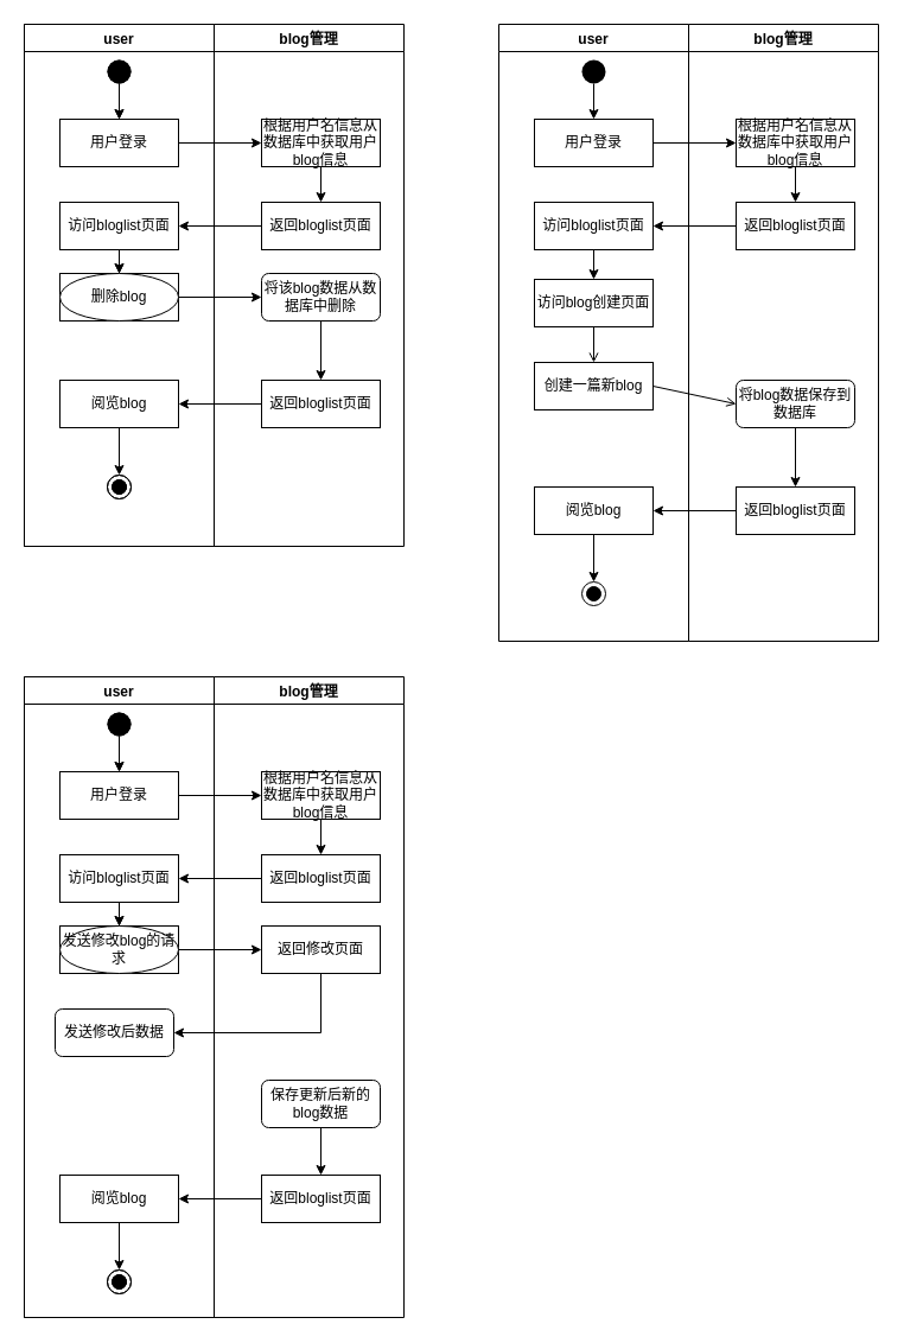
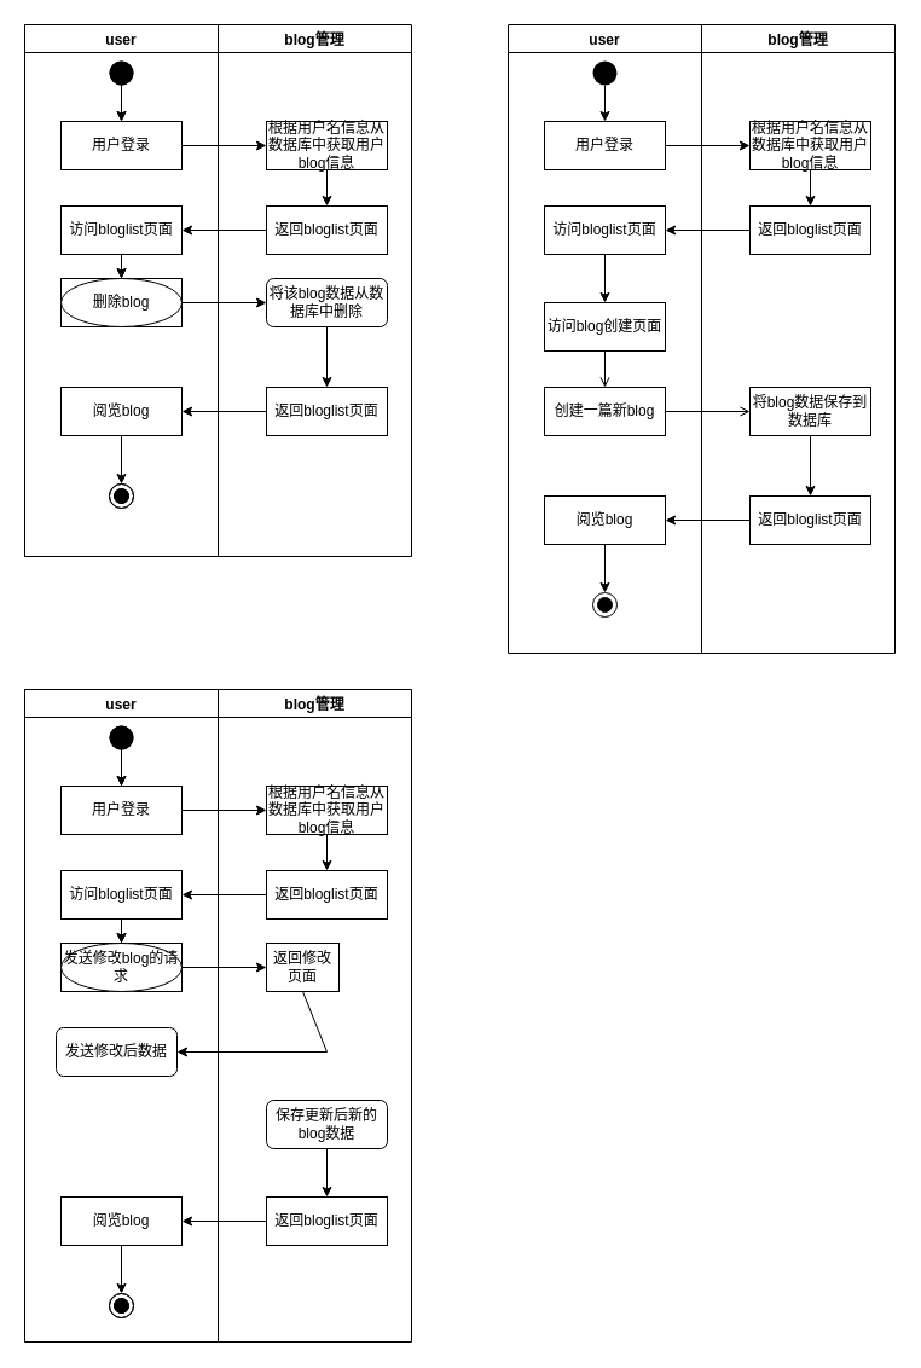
  <mxCell id="0" />
  <mxCell id="1" parent="0" />
  <mxCell id="2" value="user" style="swimlane;startSize=23;" parent="1" vertex="1"><mxGeometry x="420" y="20" width="160" height="520" as="geometry" /></mxCell>
  <mxCell id="3" style="edgeStyle=orthogonalEdgeStyle;rounded=0;orthogonalLoop=1;jettySize=auto;html=1;endArrow=open;" parent="2" source="4" target="7" edge="1"><mxGeometry relative="1" as="geometry" /></mxCell>
- <mxCell id="4" value="访问blog创建页面" style="rounded=0;whiteSpace=wrap;html=1;" parent="2" vertex="1"><mxGeometry x="30" y="215" width="100" height="40" as="geometry" /></mxCell>
+ <mxCell id="4" value="访问blog创建页面" style="rounded=0;whiteSpace=wrap;html=1;" parent="2" vertex="1"><mxGeometry x="30" y="230" width="100" height="40" as="geometry" /></mxCell>
  <mxCell id="5" value="" style="ellipse;fillColor=#000000;strokeColor=none;" parent="2" vertex="1"><mxGeometry x="70" y="30" width="20" height="20" as="geometry" /></mxCell>
  <mxCell id="6" value="" style="endArrow=classic;html=1;rounded=0;exitX=0.5;exitY=1;exitDx=0;exitDy=0;" parent="2" source="5" edge="1"><mxGeometry width="50" height="50" relative="1" as="geometry"><mxPoint x="240" y="50" as="sourcePoint" /><mxPoint x="80" y="80" as="targetPoint" /></mxGeometry></mxCell>
- <mxCell id="7" value="创建一篇新blog" style="rounded=0;whiteSpace=wrap;html=1;" parent="2" vertex="1"><mxGeometry x="30" y="285" width="100" height="40" as="geometry" /></mxCell>
+ <mxCell id="7" value="创建一篇新blog" style="rounded=0;whiteSpace=wrap;html=1;" parent="2" vertex="1"><mxGeometry x="30" y="300" width="100" height="40" as="geometry" /></mxCell>
  <mxCell id="8" value="阅览blog" style="rounded=0;whiteSpace=wrap;html=1;" parent="2" vertex="1"><mxGeometry x="30" y="390" width="100" height="40" as="geometry" /></mxCell>
  <mxCell id="9" value="" style="ellipse;html=1;shape=endState;fillColor=#000000;strokeColor=#000000;rounded=0;shadow=0;glass=0;sketch=0;" parent="2" vertex="1"><mxGeometry x="70" y="470" width="20" height="20" as="geometry" /></mxCell>
  <mxCell id="10" value="用户登录" style="rounded=0;whiteSpace=wrap;html=1;" parent="2" vertex="1"><mxGeometry x="30" y="80" width="100" height="40" as="geometry" /></mxCell>
  <mxCell id="11" value="访问bloglist页面" style="rounded=0;whiteSpace=wrap;html=1;" parent="2" vertex="1"><mxGeometry x="30" y="150" width="100" height="40" as="geometry" /></mxCell>
  <mxCell id="12" value="" style="endArrow=classic;html=1;rounded=0;fontSize=17;exitX=0.5;exitY=1;exitDx=0;exitDy=0;" parent="2" source="11" target="4" edge="1"><mxGeometry width="50" height="50" relative="1" as="geometry"><mxPoint x="10" y="290" as="sourcePoint" /><mxPoint x="60" y="240" as="targetPoint" /></mxGeometry></mxCell>
  <mxCell id="13" value="" style="endArrow=classic;html=1;rounded=0;fontSize=17;exitX=0.5;exitY=1;exitDx=0;exitDy=0;entryX=0.5;entryY=0;entryDx=0;entryDy=0;" parent="2" source="8" target="9" edge="1"><mxGeometry width="50" height="50" relative="1" as="geometry"><mxPoint x="10" y="300" as="sourcePoint" /><mxPoint x="60" y="250" as="targetPoint" /></mxGeometry></mxCell>
  <mxCell id="14" value="blog管理" style="swimlane;startSize=23;gradientColor=none;rounded=0;" parent="1" vertex="1"><mxGeometry x="580" y="20" width="160" height="520" as="geometry" /></mxCell>
- <mxCell id="15" value="将blog数据保存到数据库" style="whiteSpace=wrap;html=1;rounded=1;" parent="14" vertex="1"><mxGeometry x="40" y="300" width="100" height="40" as="geometry" /></mxCell>
+ <mxCell id="15" value="将blog数据保存到数据库" style="rounded=0;whiteSpace=wrap;html=1;" parent="14" vertex="1"><mxGeometry x="40" y="300" width="100" height="40" as="geometry" /></mxCell>
  <mxCell id="16" value="返回bloglist页面" style="rounded=0;whiteSpace=wrap;html=1;" parent="14" vertex="1"><mxGeometry x="40" y="390" width="100" height="40" as="geometry" /></mxCell>
  <mxCell id="17" value="" style="endArrow=classic;html=1;rounded=0;entryX=0.5;entryY=0;entryDx=0;entryDy=0;exitX=0.5;exitY=1;exitDx=0;exitDy=0;" parent="14" source="15" target="16" edge="1"><mxGeometry width="50" height="50" relative="1" as="geometry"><mxPoint x="80" y="460" as="sourcePoint" /><mxPoint x="-30" y="390" as="targetPoint" /></mxGeometry></mxCell>
  <mxCell id="18" value="根据用户名信息从数据库中获取用户blog信息" style="rounded=0;whiteSpace=wrap;html=1;" parent="14" vertex="1"><mxGeometry x="40" y="80" width="100" height="40" as="geometry" /></mxCell>
  <mxCell id="19" value="返回bloglist页面" style="rounded=0;whiteSpace=wrap;html=1;" parent="14" vertex="1"><mxGeometry x="40" y="150" width="100" height="40" as="geometry" /></mxCell>
  <mxCell id="20" value="" style="endArrow=classic;html=1;rounded=0;fontSize=17;exitX=0.5;exitY=1;exitDx=0;exitDy=0;entryX=0.5;entryY=0;entryDx=0;entryDy=0;" parent="14" source="18" target="19" edge="1"><mxGeometry width="50" height="50" relative="1" as="geometry"><mxPoint x="-150" y="300" as="sourcePoint" /><mxPoint x="-100" y="250" as="targetPoint" /></mxGeometry></mxCell>
  <mxCell id="21" value="" style="endArrow=open;html=1;rounded=0;exitX=1;exitY=0.5;exitDx=0;exitDy=0;entryX=0;entryY=0.5;entryDx=0;entryDy=0;" parent="1" source="7" target="15" edge="1"><mxGeometry width="50" height="50" relative="1" as="geometry"><mxPoint x="420" y="270" as="sourcePoint" /><mxPoint x="620" y="180" as="targetPoint" /></mxGeometry></mxCell>
  <mxCell id="22" value="" style="endArrow=classic;html=1;rounded=0;exitX=0;exitY=0.5;exitDx=0;exitDy=0;entryX=1;entryY=0.5;entryDx=0;entryDy=0;" parent="1" source="16" target="8" edge="1"><mxGeometry width="50" height="50" relative="1" as="geometry"><mxPoint x="500" y="290" as="sourcePoint" /><mxPoint x="560" y="270" as="targetPoint" /></mxGeometry></mxCell>
  <mxCell id="23" value="user" style="swimlane;startSize=23;" parent="1" vertex="1"><mxGeometry x="20" y="20" width="160" height="440" as="geometry" /></mxCell>
  <mxCell id="24" style="edgeStyle=orthogonalEdgeStyle;rounded=0;orthogonalLoop=1;jettySize=auto;html=1;" parent="23" source="25" target="28" edge="1"><mxGeometry relative="1" as="geometry" /></mxCell>
  <mxCell id="25" value="访问blog发布页面" style="rounded=0;whiteSpace=wrap;html=1;" parent="23" vertex="1"><mxGeometry x="30" y="150" width="100" height="40" as="geometry" /></mxCell>
  <mxCell id="26" value="" style="ellipse;fillColor=#000000;strokeColor=none;" parent="23" vertex="1"><mxGeometry x="70" y="30" width="20" height="20" as="geometry" /></mxCell>
  <mxCell id="27" value="" style="endArrow=classic;html=1;rounded=0;exitX=0.5;exitY=1;exitDx=0;exitDy=0;" parent="23" source="26" edge="1"><mxGeometry width="50" height="50" relative="1" as="geometry"><mxPoint x="240" y="50" as="sourcePoint" /><mxPoint x="80" y="80" as="targetPoint" /></mxGeometry></mxCell>
  <mxCell id="28" value="修改或删除blog" style="rounded=0;whiteSpace=wrap;html=1;" parent="23" vertex="1"><mxGeometry x="30" y="210" width="100" height="40" as="geometry" /></mxCell>
  <mxCell id="29" value="阅览blog" style="rounded=0;whiteSpace=wrap;html=1;" parent="23" vertex="1"><mxGeometry x="30" y="300" width="100" height="40" as="geometry" /></mxCell>
  <mxCell id="30" value="" style="ellipse;html=1;shape=endState;fillColor=#000000;strokeColor=#000000;rounded=0;shadow=0;glass=0;sketch=0;" parent="23" vertex="1"><mxGeometry x="70" y="380" width="20" height="20" as="geometry" /></mxCell>
  <mxCell id="31" value="user" style="swimlane;startSize=23;" parent="23" vertex="1"><mxGeometry width="160" height="440" as="geometry" /></mxCell>
  <mxCell id="32" style="edgeStyle=orthogonalEdgeStyle;rounded=0;orthogonalLoop=1;jettySize=auto;html=1;" parent="31" source="33" target="36" edge="1"><mxGeometry relative="1" as="geometry" /></mxCell>
  <mxCell id="33" value="访问bloglist页面" style="rounded=0;whiteSpace=wrap;html=1;" parent="31" vertex="1"><mxGeometry x="30" y="150" width="100" height="40" as="geometry" /></mxCell>
  <mxCell id="34" value="" style="ellipse;fillColor=#000000;strokeColor=none;" parent="31" vertex="1"><mxGeometry x="70" y="30" width="20" height="20" as="geometry" /></mxCell>
  <mxCell id="35" value="" style="endArrow=classic;html=1;rounded=0;exitX=0.5;exitY=1;exitDx=0;exitDy=0;" parent="31" source="34" edge="1"><mxGeometry width="50" height="50" relative="1" as="geometry"><mxPoint x="240" y="50" as="sourcePoint" /><mxPoint x="80" y="80" as="targetPoint" /></mxGeometry></mxCell>
  <mxCell id="36" value="删除blog" style="ellipse;whiteSpace=wrap;html=1;" parent="31" vertex="1"><mxGeometry x="30" y="210" width="100" height="40" as="geometry" /></mxCell>
  <mxCell id="37" value="阅览blog" style="rounded=0;whiteSpace=wrap;html=1;" parent="31" vertex="1"><mxGeometry x="30" y="300" width="100" height="40" as="geometry" /></mxCell>
  <mxCell id="38" value="" style="ellipse;html=1;shape=endState;fillColor=#000000;strokeColor=#000000;rounded=0;shadow=0;glass=0;sketch=0;" parent="31" vertex="1"><mxGeometry x="70" y="380" width="20" height="20" as="geometry" /></mxCell>
  <mxCell id="39" value="用户登录" style="rounded=0;whiteSpace=wrap;html=1;" parent="31" vertex="1"><mxGeometry x="30" y="80" width="100" height="40" as="geometry" /></mxCell>
  <mxCell id="40" value="blog管理" style="swimlane;startSize=23;gradientColor=none;rounded=0;" parent="1" vertex="1"><mxGeometry x="180" y="20" width="160" height="440" as="geometry" /></mxCell>
  <mxCell id="41" value="将该blog数据从数据库中删除" style="whiteSpace=wrap;html=1;rounded=1;" parent="40" vertex="1"><mxGeometry x="40" y="210" width="100" height="40" as="geometry" /></mxCell>
  <mxCell id="42" value="返回bloglist页面" style="rounded=0;whiteSpace=wrap;html=1;" parent="40" vertex="1"><mxGeometry x="40" y="300" width="100" height="40" as="geometry" /></mxCell>
  <mxCell id="43" value="" style="endArrow=classic;html=1;rounded=0;entryX=0.5;entryY=0;entryDx=0;entryDy=0;exitX=0.5;exitY=1;exitDx=0;exitDy=0;" parent="40" source="41" target="42" edge="1"><mxGeometry width="50" height="50" relative="1" as="geometry"><mxPoint x="80" y="360" as="sourcePoint" /><mxPoint x="-30" y="290" as="targetPoint" /></mxGeometry></mxCell>
  <mxCell id="44" value="根据用户名信息从数据库中获取用户blog信息" style="rounded=0;whiteSpace=wrap;html=1;" parent="40" vertex="1"><mxGeometry x="40" y="80" width="100" height="40" as="geometry" /></mxCell>
  <mxCell id="45" value="返回bloglist页面" style="rounded=0;whiteSpace=wrap;html=1;" parent="40" vertex="1"><mxGeometry x="40" y="150" width="100" height="40" as="geometry" /></mxCell>
  <mxCell id="46" value="" style="endArrow=classic;html=1;rounded=0;exitX=1;exitY=0.5;exitDx=0;exitDy=0;entryX=0;entryY=0.5;entryDx=0;entryDy=0;" parent="1" source="28" target="41" edge="1"><mxGeometry width="50" height="50" relative="1" as="geometry"><mxPoint x="20" y="260" as="sourcePoint" /><mxPoint x="220" y="170" as="targetPoint" /></mxGeometry></mxCell>
  <mxCell id="47" value="" style="endArrow=classic;html=1;rounded=0;exitX=0;exitY=0.5;exitDx=0;exitDy=0;entryX=1;entryY=0.5;entryDx=0;entryDy=0;" parent="1" source="42" target="29" edge="1"><mxGeometry width="50" height="50" relative="1" as="geometry"><mxPoint x="100" y="280" as="sourcePoint" /><mxPoint x="160" y="260" as="targetPoint" /></mxGeometry></mxCell>
  <mxCell id="48" value="" style="endArrow=classic;html=1;rounded=0;exitX=0.5;exitY=1;exitDx=0;exitDy=0;" parent="1" source="29" edge="1"><mxGeometry width="50" height="50" relative="1" as="geometry"><mxPoint x="100" y="350" as="sourcePoint" /><mxPoint x="100" y="400" as="targetPoint" /></mxGeometry></mxCell>
  <mxCell id="49" value="" style="endArrow=classic;html=1;rounded=0;fontSize=17;exitX=1;exitY=0.5;exitDx=0;exitDy=0;" parent="1" source="39" edge="1"><mxGeometry width="50" height="50" relative="1" as="geometry"><mxPoint x="310" y="280" as="sourcePoint" /><mxPoint x="220" y="120" as="targetPoint" /></mxGeometry></mxCell>
  <mxCell id="50" value="" style="endArrow=classic;html=1;rounded=0;fontSize=17;exitX=0.5;exitY=1;exitDx=0;exitDy=0;" parent="1" source="44" edge="1"><mxGeometry width="50" height="50" relative="1" as="geometry"><mxPoint x="310" y="260" as="sourcePoint" /><mxPoint x="270" y="170" as="targetPoint" /></mxGeometry></mxCell>
  <mxCell id="51" value="" style="endArrow=classic;html=1;rounded=0;fontSize=17;exitX=0;exitY=0.5;exitDx=0;exitDy=0;entryX=1;entryY=0.5;entryDx=0;entryDy=0;" parent="1" source="45" target="33" edge="1"><mxGeometry width="50" height="50" relative="1" as="geometry"><mxPoint x="310" y="280" as="sourcePoint" /><mxPoint x="360" y="230" as="targetPoint" /></mxGeometry></mxCell>
  <mxCell id="52" value="" style="endArrow=classic;html=1;rounded=0;fontSize=17;exitX=1;exitY=0.5;exitDx=0;exitDy=0;entryX=0;entryY=0.5;entryDx=0;entryDy=0;" parent="1" source="10" target="18" edge="1"><mxGeometry width="50" height="50" relative="1" as="geometry"><mxPoint x="300" y="290" as="sourcePoint" /><mxPoint x="620" y="130" as="targetPoint" /></mxGeometry></mxCell>
  <mxCell id="53" value="" style="endArrow=classic;html=1;rounded=0;fontSize=17;exitX=0;exitY=0.5;exitDx=0;exitDy=0;entryX=1;entryY=0.5;entryDx=0;entryDy=0;" parent="1" source="19" target="11" edge="1"><mxGeometry width="50" height="50" relative="1" as="geometry"><mxPoint x="430" y="320" as="sourcePoint" /><mxPoint x="550" y="200" as="targetPoint" /></mxGeometry></mxCell>
  <mxCell id="54" value="user" style="swimlane;startSize=23;" vertex="1" parent="1"><mxGeometry x="20" y="570" width="160" height="540" as="geometry" /></mxCell>
  <mxCell id="55" style="edgeStyle=orthogonalEdgeStyle;rounded=0;orthogonalLoop=1;jettySize=auto;html=1;" edge="1" parent="54" source="56" target="59"><mxGeometry relative="1" as="geometry" /></mxCell>
  <mxCell id="56" value="访问blog发布页面" style="rounded=0;whiteSpace=wrap;html=1;" vertex="1" parent="54"><mxGeometry x="30" y="150" width="100" height="40" as="geometry" /></mxCell>
  <mxCell id="57" value="" style="ellipse;fillColor=#000000;strokeColor=none;" vertex="1" parent="54"><mxGeometry x="70" y="30" width="20" height="20" as="geometry" /></mxCell>
  <mxCell id="58" value="" style="endArrow=classic;html=1;rounded=0;exitX=0.5;exitY=1;exitDx=0;exitDy=0;" edge="1" parent="54" source="57"><mxGeometry width="50" height="50" relative="1" as="geometry"><mxPoint x="240" y="50" as="sourcePoint" /><mxPoint x="80" y="80" as="targetPoint" /></mxGeometry></mxCell>
  <mxCell id="59" value="修改或删除blog" style="rounded=0;whiteSpace=wrap;html=1;" vertex="1" parent="54"><mxGeometry x="30" y="210" width="100" height="40" as="geometry" /></mxCell>
  <mxCell id="60" value="user" style="swimlane;startSize=23;" vertex="1" parent="54"><mxGeometry width="160" height="540" as="geometry" /></mxCell>
  <mxCell id="61" style="edgeStyle=orthogonalEdgeStyle;rounded=0;orthogonalLoop=1;jettySize=auto;html=1;" edge="1" parent="60" source="62" target="65"><mxGeometry relative="1" as="geometry" /></mxCell>
  <mxCell id="62" value="访问bloglist页面" style="rounded=0;whiteSpace=wrap;html=1;" vertex="1" parent="60"><mxGeometry x="30" y="150" width="100" height="40" as="geometry" /></mxCell>
  <mxCell id="63" value="" style="ellipse;fillColor=#000000;strokeColor=none;" vertex="1" parent="60"><mxGeometry x="70" y="30" width="20" height="20" as="geometry" /></mxCell>
  <mxCell id="64" value="" style="endArrow=classic;html=1;rounded=0;exitX=0.5;exitY=1;exitDx=0;exitDy=0;" edge="1" parent="60" source="63"><mxGeometry width="50" height="50" relative="1" as="geometry"><mxPoint x="240" y="50" as="sourcePoint" /><mxPoint x="80" y="80" as="targetPoint" /></mxGeometry></mxCell>
  <mxCell id="65" value="发送修改blog的请求" style="ellipse;whiteSpace=wrap;html=1;" vertex="1" parent="60"><mxGeometry x="30" y="210" width="100" height="40" as="geometry" /></mxCell>
  <mxCell id="66" value="用户登录" style="rounded=0;whiteSpace=wrap;html=1;" vertex="1" parent="60"><mxGeometry x="30" y="80" width="100" height="40" as="geometry" /></mxCell>
  <mxCell id="67" value="发送修改后数据" style="whiteSpace=wrap;html=1;rounded=1;" vertex="1" parent="60"><mxGeometry x="26" y="280" width="100" height="40" as="geometry" /></mxCell>
  <mxCell id="68" value="阅览blog" style="rounded=0;whiteSpace=wrap;html=1;" vertex="1" parent="60"><mxGeometry x="30" y="420" width="100" height="40" as="geometry" /></mxCell>
  <mxCell id="69" value="" style="ellipse;html=1;shape=endState;fillColor=#000000;strokeColor=#000000;rounded=0;shadow=0;glass=0;sketch=0;" vertex="1" parent="60"><mxGeometry x="70" y="500" width="20" height="20" as="geometry" /></mxCell>
  <mxCell id="70" value="" style="ellipse;html=1;shape=endState;fillColor=#000000;strokeColor=#000000;rounded=0;shadow=0;glass=0;sketch=0;" vertex="1" parent="60"><mxGeometry x="70" y="500" width="20" height="20" as="geometry" /></mxCell>
  <mxCell id="71" value="阅览blog" style="rounded=0;whiteSpace=wrap;html=1;" vertex="1" parent="60"><mxGeometry x="30" y="420" width="100" height="40" as="geometry" /></mxCell>
  <mxCell id="72" value="" style="endArrow=classic;html=1;rounded=0;exitX=0.5;exitY=1;exitDx=0;exitDy=0;" edge="1" parent="60" source="68"><mxGeometry width="50" height="50" relative="1" as="geometry"><mxPoint x="80" y="450" as="sourcePoint" /><mxPoint x="80" y="500" as="targetPoint" /></mxGeometry></mxCell>
  <mxCell id="73" value="blog管理" style="swimlane;startSize=23;gradientColor=none;rounded=0;" vertex="1" parent="1"><mxGeometry x="180" y="570" width="160" height="540" as="geometry" /></mxCell>
- <mxCell id="74" value="返回修改页面" style="rounded=0;whiteSpace=wrap;html=1;" vertex="1" parent="73"><mxGeometry x="40" y="210" width="100" height="40" as="geometry" /></mxCell>
+ <mxCell id="74" value="返回修改页面" style="rounded=0;whiteSpace=wrap;html=1;" vertex="1" parent="73"><mxGeometry x="40" y="210" width="60" height="40" as="geometry" /></mxCell>
  <mxCell id="75" value="返回bloglist页面" style="rounded=0;whiteSpace=wrap;html=1;" vertex="1" parent="73"><mxGeometry x="40" y="420" width="100" height="40" as="geometry" /></mxCell>
  <mxCell id="76" value="" style="endArrow=classic;html=1;rounded=0;exitX=0.5;exitY=1;exitDx=0;exitDy=0;" edge="1" parent="73" source="74"><mxGeometry width="50" height="50" relative="1" as="geometry"><mxPoint x="80" y="360" as="sourcePoint" /><mxPoint x="-34" y="300" as="targetPoint" /><Array as="points"><mxPoint x="90" y="300" /></Array></mxGeometry></mxCell>
  <mxCell id="77" value="根据用户名信息从数据库中获取用户blog信息" style="rounded=0;whiteSpace=wrap;html=1;" vertex="1" parent="73"><mxGeometry x="40" y="80" width="100" height="40" as="geometry" /></mxCell>
  <mxCell id="78" value="返回bloglist页面" style="rounded=0;whiteSpace=wrap;html=1;" vertex="1" parent="73"><mxGeometry x="40" y="150" width="100" height="40" as="geometry" /></mxCell>
  <mxCell id="79" value="保存更新后新的blog数据" style="whiteSpace=wrap;html=1;rounded=1;" vertex="1" parent="73"><mxGeometry x="40" y="340" width="100" height="40" as="geometry" /></mxCell>
  <mxCell id="80" value="" style="endArrow=classic;html=1;rounded=0;exitX=0.5;exitY=1;exitDx=0;exitDy=0;entryX=0.5;entryY=0;entryDx=0;entryDy=0;" edge="1" parent="73" source="79" target="75"><mxGeometry width="50" height="50" relative="1" as="geometry"><mxPoint x="176" y="350" as="sourcePoint" /><mxPoint x="226" y="300" as="targetPoint" /></mxGeometry></mxCell>
  <mxCell id="81" value="" style="endArrow=classic;html=1;rounded=0;exitX=1;exitY=0.5;exitDx=0;exitDy=0;entryX=0;entryY=0.5;entryDx=0;entryDy=0;" edge="1" parent="1" source="59" target="74"><mxGeometry width="50" height="50" relative="1" as="geometry"><mxPoint x="20" y="810" as="sourcePoint" /><mxPoint x="220" y="720" as="targetPoint" /></mxGeometry></mxCell>
  <mxCell id="82" value="" style="endArrow=classic;html=1;rounded=0;exitX=0;exitY=0.5;exitDx=0;exitDy=0;entryX=1;entryY=0.5;entryDx=0;entryDy=0;" edge="1" parent="1" source="75" target="68"><mxGeometry width="50" height="50" relative="1" as="geometry"><mxPoint x="100" y="830" as="sourcePoint" /><mxPoint x="160" y="810" as="targetPoint" /></mxGeometry></mxCell>
  <mxCell id="83" value="" style="endArrow=classic;html=1;rounded=0;fontSize=17;exitX=1;exitY=0.5;exitDx=0;exitDy=0;" edge="1" parent="1" source="66"><mxGeometry width="50" height="50" relative="1" as="geometry"><mxPoint x="310" y="830" as="sourcePoint" /><mxPoint x="220" y="670" as="targetPoint" /></mxGeometry></mxCell>
  <mxCell id="84" value="" style="endArrow=classic;html=1;rounded=0;fontSize=17;exitX=0.5;exitY=1;exitDx=0;exitDy=0;" edge="1" parent="1" source="77"><mxGeometry width="50" height="50" relative="1" as="geometry"><mxPoint x="310" y="810" as="sourcePoint" /><mxPoint x="270" y="720" as="targetPoint" /></mxGeometry></mxCell>
  <mxCell id="85" value="" style="endArrow=classic;html=1;rounded=0;fontSize=17;exitX=0;exitY=0.5;exitDx=0;exitDy=0;entryX=1;entryY=0.5;entryDx=0;entryDy=0;" edge="1" parent="1" source="78" target="62"><mxGeometry width="50" height="50" relative="1" as="geometry"><mxPoint x="310" y="830" as="sourcePoint" /><mxPoint x="360" y="780" as="targetPoint" /></mxGeometry></mxCell>
